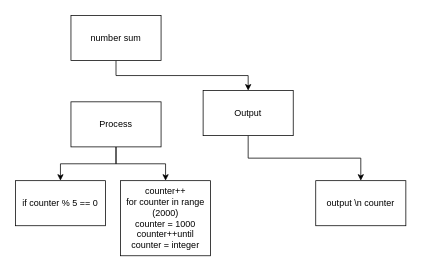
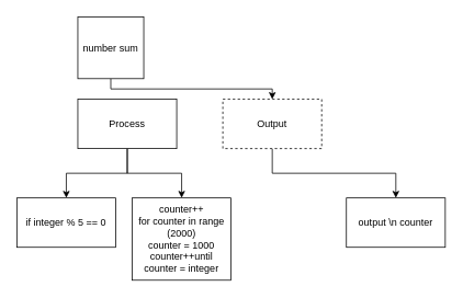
  <mxCell id="0" />
  <mxCell id="1" parent="0" />
  <mxCell id="2" style="edgeStyle=orthogonalEdgeStyle;rounded=0;html=1;exitX=0.5;exitY=1;exitDx=0;exitDy=0;" parent="1" source="3" target="8" edge="1"><mxGeometry relative="1" as="geometry" /></mxCell>
- <mxCell id="3" value="number sum" style="rounded=0;whiteSpace=wrap;html=1;" parent="1" vertex="1"><mxGeometry x="94" y="20" width="120" height="60" as="geometry" /></mxCell>
+ <mxCell id="3" value="number sum" style="rounded=0;whiteSpace=wrap;html=1;" parent="1" vertex="1"><mxGeometry x="94" y="20" width="80" height="75" as="geometry" /></mxCell>
  <mxCell id="4" style="edgeStyle=orthogonalEdgeStyle;html=1;exitX=0.5;exitY=1;exitDx=0;exitDy=0;rounded=0;" parent="1" source="6" target="9" edge="1"><mxGeometry relative="1" as="geometry" /></mxCell>
  <mxCell id="5" style="edgeStyle=orthogonalEdgeStyle;shape=connector;rounded=0;html=1;exitX=0.5;exitY=1;exitDx=0;exitDy=0;entryX=0.5;entryY=0;entryDx=0;entryDy=0;labelBackgroundColor=default;fontFamily=Helvetica;fontSize=11;fontColor=default;endArrow=classic;strokeColor=default;" parent="1" source="6" target="11" edge="1"><mxGeometry relative="1" as="geometry" /></mxCell>
- <mxCell id="6" value="Process" style="rounded=0;whiteSpace=wrap;html=1;" parent="1" vertex="1"><mxGeometry x="94" y="135" width="120" height="60" as="geometry" /></mxCell>
+ <mxCell id="6" value="Process" style="rounded=0;whiteSpace=wrap;html=1;" parent="1" vertex="1"><mxGeometry x="94" y="120" width="120" height="60" as="geometry" /></mxCell>
  <mxCell id="7" style="edgeStyle=orthogonalEdgeStyle;html=1;exitX=0.5;exitY=1;exitDx=0;exitDy=0;entryX=0.5;entryY=0;entryDx=0;entryDy=0;rounded=0;" parent="1" source="8" target="10" edge="1"><mxGeometry relative="1" as="geometry" /></mxCell>
- <mxCell id="8" value="Output" style="rounded=0;whiteSpace=wrap;html=1;" parent="1" vertex="1"><mxGeometry x="270" y="120" width="120" height="60" as="geometry" /></mxCell>
+ <mxCell id="8" value="Output" style="rounded=0;whiteSpace=wrap;html=1;dashed=1;" parent="1" vertex="1"><mxGeometry x="270" y="120" width="120" height="60" as="geometry" /></mxCell>
  <mxCell id="9" value="counter++&lt;br&gt;for counter in range (2000)&lt;br&gt;counter = 1000&lt;br&gt;counter++until counter = integer" style="rounded=0;whiteSpace=wrap;html=1;" parent="1" vertex="1"><mxGeometry x="160" y="240" width="120" height="100" as="geometry" /></mxCell>
  <mxCell id="10" value="output \n counter" style="rounded=0;whiteSpace=wrap;html=1;" parent="1" vertex="1"><mxGeometry x="420" y="240" width="120" height="60" as="geometry" /></mxCell>
- <mxCell id="11" value="if counter % 5 == 0" style="rounded=0;whiteSpace=wrap;html=1;" parent="1" vertex="1"><mxGeometry x="20" y="240" width="120" height="60" as="geometry" /></mxCell>
+ <mxCell id="11" value="if integer % 5 == 0" style="rounded=0;whiteSpace=wrap;html=1;" parent="1" vertex="1"><mxGeometry x="20" y="240" width="120" height="60" as="geometry" /></mxCell>
